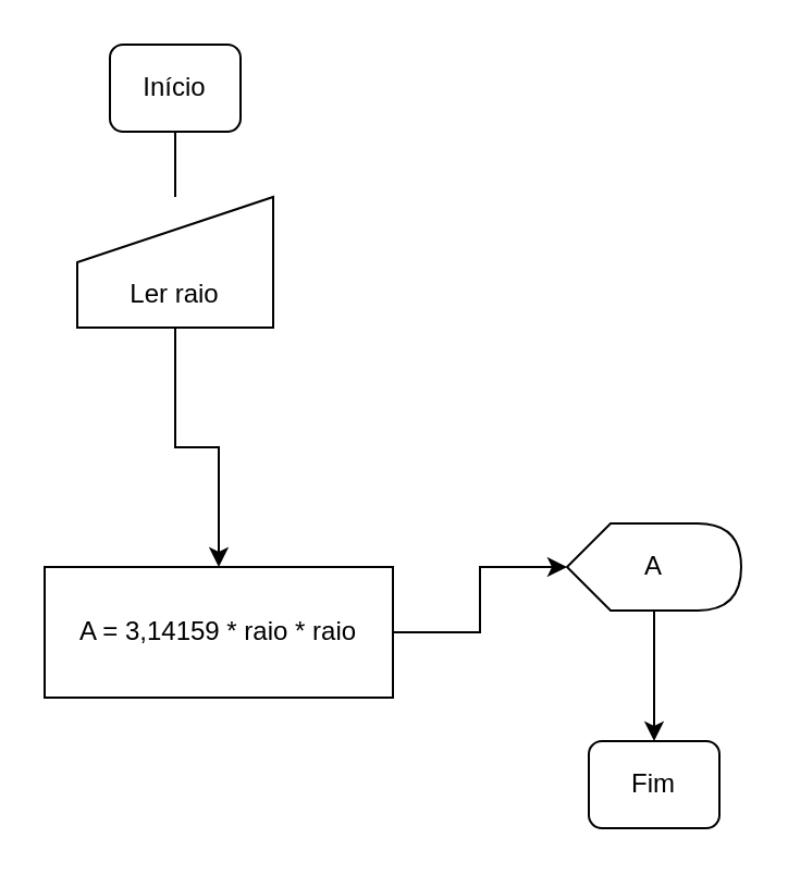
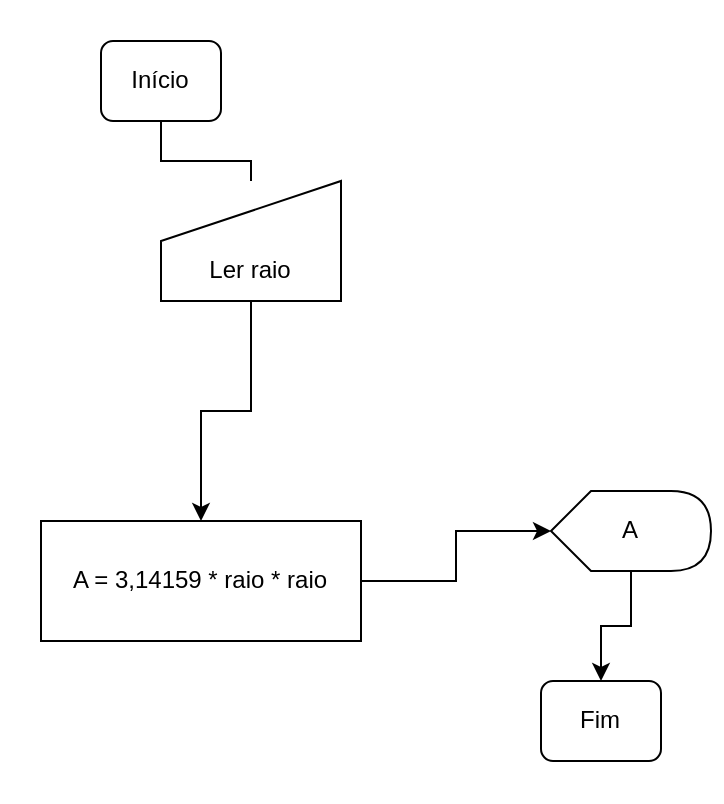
  <mxCell id="0" />
  <mxCell id="1" parent="0" />
  <mxCell id="2" style="edgeStyle=orthogonalEdgeStyle;rounded=0;orthogonalLoop=1;jettySize=auto;html=1;endArrow=none;" edge="1" parent="1" source="3" target="5"><mxGeometry relative="1" as="geometry" /></mxCell>
  <mxCell id="3" value="Início" style="rounded=1;whiteSpace=wrap;html=1;fontSize=12;glass=0;strokeWidth=1;shadow=0;" vertex="1" parent="1"><mxGeometry x="50" y="20" width="60" height="40" as="geometry" /></mxCell>
  <mxCell id="4" value="" style="edgeStyle=orthogonalEdgeStyle;rounded=0;orthogonalLoop=1;jettySize=auto;html=1;" edge="1" parent="1" source="5" target="6"><mxGeometry relative="1" as="geometry" /></mxCell>
- <mxCell id="5" value="&lt;div&gt;&lt;br&gt;&lt;/div&gt;&lt;div&gt;&lt;br&gt;&lt;/div&gt;Ler raio" style="shape=manualInput;whiteSpace=wrap;html=1;" vertex="1" parent="1"><mxGeometry x="35" y="90" width="90" height="60" as="geometry" /></mxCell>
+ <mxCell id="5" value="&lt;div&gt;&lt;br&gt;&lt;/div&gt;&lt;div&gt;&lt;br&gt;&lt;/div&gt;Ler raio" style="shape=manualInput;whiteSpace=wrap;html=1;" vertex="1" parent="1"><mxGeometry x="80" y="90" width="90" height="60" as="geometry" /></mxCell>
  <mxCell id="6" value="A =&amp;nbsp;3,14159 * raio * raio" style="whiteSpace=wrap;html=1;" vertex="1" parent="1"><mxGeometry x="20" y="260" width="160" height="60" as="geometry" /></mxCell>
  <mxCell id="7" style="edgeStyle=orthogonalEdgeStyle;rounded=0;orthogonalLoop=1;jettySize=auto;html=1;exitX=0;exitY=0;exitDx=40;exitDy=40;exitPerimeter=0;entryX=0.5;entryY=0;entryDx=0;entryDy=0;" edge="1" parent="1" source="8" target="10"><mxGeometry relative="1" as="geometry" /></mxCell>
- <mxCell id="8" value="A" style="shape=display;whiteSpace=wrap;html=1;" vertex="1" parent="1"><mxGeometry x="260" y="240" width="80" height="40" as="geometry" /></mxCell>
+ <mxCell id="8" value="A" style="shape=display;whiteSpace=wrap;html=1;" vertex="1" parent="1"><mxGeometry x="275" y="245" width="80" height="40" as="geometry" /></mxCell>
  <mxCell id="9" style="edgeStyle=orthogonalEdgeStyle;rounded=0;orthogonalLoop=1;jettySize=auto;html=1;exitX=1;exitY=0.5;exitDx=0;exitDy=0;entryX=0;entryY=0.5;entryDx=0;entryDy=0;entryPerimeter=0;" edge="1" parent="1" source="6" target="8"><mxGeometry relative="1" as="geometry" /></mxCell>
  <mxCell id="10" value="Fim" style="rounded=1;whiteSpace=wrap;html=1;fontSize=12;glass=0;strokeWidth=1;shadow=0;" vertex="1" parent="1"><mxGeometry x="270" y="340" width="60" height="40" as="geometry" /></mxCell>
